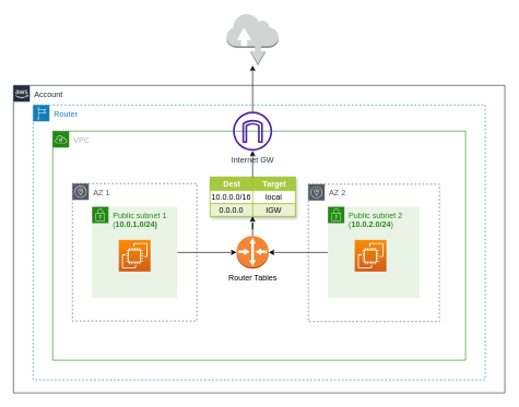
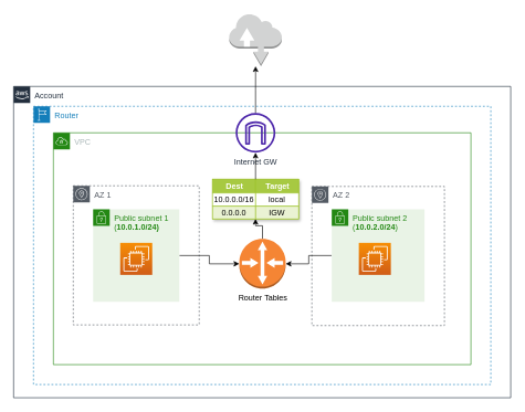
  <mxCell id="0" />
  <mxCell id="1" parent="0" />
  <mxCell id="2" value="Account" style="points=[[0,0],[0.25,0],[0.5,0],[0.75,0],[1,0],[1,0.25],[1,0.5],[1,0.75],[1,1],[0.75,1],[0.5,1],[0.25,1],[0,1],[0,0.75],[0,0.5],[0,0.25]];outlineConnect=0;gradientColor=none;html=1;whiteSpace=wrap;fontSize=12;fontStyle=0;container=1;pointerEvents=0;collapsible=0;recursiveResize=0;shape=mxgraph.aws4.group;grIcon=mxgraph.aws4.group_aws_cloud_alt;strokeColor=#232F3E;fillColor=none;verticalAlign=top;align=left;spacingLeft=30;fontColor=#232F3E;dashed=0;" vertex="1" parent="1"><mxGeometry x="20" y="130" width="750" height="470" as="geometry" /></mxCell>
  <mxCell id="3" value="" style="outlineConnect=0;dashed=0;verticalLabelPosition=bottom;verticalAlign=top;align=center;html=1;shape=mxgraph.aws3.internet;fillColor=#D2D3D3;gradientColor=none;" vertex="1" parent="1"><mxGeometry x="345.25" y="20" width="79.5" height="79.5" as="geometry" /></mxCell>
  <mxCell id="4" value="Router" style="points=[[0,0],[0.25,0],[0.5,0],[0.75,0],[1,0],[1,0.25],[1,0.5],[1,0.75],[1,1],[0.75,1],[0.5,1],[0.25,1],[0,1],[0,0.75],[0,0.5],[0,0.25]];outlineConnect=0;gradientColor=none;html=1;whiteSpace=wrap;fontSize=12;fontStyle=0;container=1;pointerEvents=0;collapsible=0;recursiveResize=0;shape=mxgraph.aws4.group;grIcon=mxgraph.aws4.group_region;strokeColor=#147EBA;fillColor=none;verticalAlign=top;align=left;spacingLeft=30;fontColor=#147EBA;dashed=1;" vertex="1" parent="1"><mxGeometry x="50" y="160" width="690" height="420" as="geometry" /></mxCell>
  <mxCell id="5" value="VPC" style="points=[[0,0],[0.25,0],[0.5,0],[0.75,0],[1,0],[1,0.25],[1,0.5],[1,0.75],[1,1],[0.75,1],[0.5,1],[0.25,1],[0,1],[0,0.75],[0,0.5],[0,0.25]];outlineConnect=0;gradientColor=none;html=1;whiteSpace=wrap;fontSize=12;fontStyle=0;container=1;pointerEvents=0;collapsible=0;recursiveResize=0;shape=mxgraph.aws4.group;grIcon=mxgraph.aws4.group_vpc;strokeColor=#248814;fillColor=none;verticalAlign=top;align=left;spacingLeft=30;fontColor=#AAB7B8;dashed=0;" vertex="1" parent="4"><mxGeometry x="30" y="40" width="630" height="350" as="geometry" /></mxCell>
  <mxCell id="6" value="&lt;div&gt;AZ 2&lt;br&gt;&lt;/div&gt;" style="sketch=0;outlineConnect=0;gradientColor=none;html=1;whiteSpace=wrap;fontSize=12;fontStyle=0;shape=mxgraph.aws4.group;grIcon=mxgraph.aws4.group_availability_zone;strokeColor=#545B64;fillColor=none;verticalAlign=top;align=left;spacingLeft=30;fontColor=#545B64;dashed=1;" vertex="1" parent="5"><mxGeometry x="390" y="81" width="200" height="210" as="geometry" /></mxCell>
  <mxCell id="7" value="AZ 1" style="sketch=0;outlineConnect=0;gradientColor=none;html=1;whiteSpace=wrap;fontSize=12;fontStyle=0;shape=mxgraph.aws4.group;grIcon=mxgraph.aws4.group_availability_zone;strokeColor=#545B64;fillColor=none;verticalAlign=top;align=left;spacingLeft=30;fontColor=#545B64;dashed=1;" vertex="1" parent="5"><mxGeometry x="30" y="80" width="190" height="210" as="geometry" /></mxCell>
  <mxCell id="8" style="edgeStyle=orthogonalEdgeStyle;rounded=0;orthogonalLoop=1;jettySize=auto;html=1;entryX=0.5;entryY=1;entryDx=0;entryDy=0;" edge="1" parent="5" source="9" target="13"><mxGeometry relative="1" as="geometry" /></mxCell>
- <mxCell id="9" value="Router Tables" style="outlineConnect=0;dashed=0;verticalLabelPosition=bottom;verticalAlign=top;align=center;html=1;shape=mxgraph.aws3.router;fillColor=#F58534;gradientColor=none;" vertex="1" parent="5"><mxGeometry x="280.5" y="160.31" width="49" height="50" as="geometry" /></mxCell>
+ <mxCell id="9" value="Router Tables" style="outlineConnect=0;dashed=0;verticalLabelPosition=bottom;verticalAlign=top;align=center;html=1;shape=mxgraph.aws3.router;fillColor=#F58534;gradientColor=none;" vertex="1" parent="5"><mxGeometry x="280.5" y="160.31" width="70" height="75" as="geometry" /></mxCell>
  <mxCell id="10" style="edgeStyle=orthogonalEdgeStyle;rounded=0;orthogonalLoop=1;jettySize=auto;html=1;entryX=0;entryY=0.5;entryDx=0;entryDy=0;entryPerimeter=0;" edge="1" parent="5" source="11" target="9"><mxGeometry relative="1" as="geometry" /></mxCell>
  <mxCell id="11" value="Public subnet 1 (&lt;b&gt;10.0.1.0/24)&lt;/b&gt;" style="points=[[0,0],[0.25,0],[0.5,0],[0.75,0],[1,0],[1,0.25],[1,0.5],[1,0.75],[1,1],[0.75,1],[0.5,1],[0.25,1],[0,1],[0,0.75],[0,0.5],[0,0.25]];outlineConnect=0;gradientColor=none;html=1;whiteSpace=wrap;fontSize=12;fontStyle=0;container=1;pointerEvents=0;collapsible=0;recursiveResize=0;shape=mxgraph.aws4.group;grIcon=mxgraph.aws4.group_security_group;grStroke=0;strokeColor=#248814;fillColor=#E9F3E6;verticalAlign=top;align=left;spacingLeft=30;fontColor=#248814;dashed=0;" vertex="1" parent="5"><mxGeometry x="60" y="115.31" width="130" height="140" as="geometry" /></mxCell>
  <mxCell id="12" value="" style="sketch=0;points=[[0,0,0],[0.25,0,0],[0.5,0,0],[0.75,0,0],[1,0,0],[0,1,0],[0.25,1,0],[0.5,1,0],[0.75,1,0],[1,1,0],[0,0.25,0],[0,0.5,0],[0,0.75,0],[1,0.25,0],[1,0.5,0],[1,0.75,0]];outlineConnect=0;fontColor=#232F3E;gradientColor=#F78E04;gradientDirection=north;fillColor=#D05C17;strokeColor=#ffffff;dashed=0;verticalLabelPosition=bottom;verticalAlign=top;align=center;html=1;fontSize=12;fontStyle=0;aspect=fixed;shape=mxgraph.aws4.resourceIcon;resIcon=mxgraph.aws4.ec2;" vertex="1" parent="11"><mxGeometry x="40.82" y="50.82" width="48.37" height="48.37" as="geometry" /></mxCell>
  <mxCell id="13" value="Assets" style="childLayout=tableLayout;recursiveResize=0;strokeColor=#98bf21;fillColor=#A7C942;shadow=1;" vertex="1" parent="5"><mxGeometry x="240" y="70" width="130" height="60" as="geometry" /></mxCell>
  <mxCell id="14" style="shape=tableRow;horizontal=0;startSize=0;swimlaneHead=0;swimlaneBody=0;top=0;left=0;bottom=0;right=0;dropTarget=0;collapsible=0;recursiveResize=0;expand=0;fontStyle=0;strokeColor=inherit;fillColor=#ffffff;" vertex="1" parent="13"><mxGeometry width="130" height="21" as="geometry" /></mxCell>
  <mxCell id="15" value="Dest" style="connectable=0;recursiveResize=0;strokeColor=inherit;fillColor=#A7C942;align=center;fontStyle=1;fontColor=#FFFFFF;html=1;" vertex="1" parent="14"><mxGeometry width="65" height="21" as="geometry"><mxRectangle width="65" height="21" as="alternateBounds" /></mxGeometry></mxCell>
  <mxCell id="16" value="Target" style="connectable=0;recursiveResize=0;strokeColor=inherit;fillColor=#A7C942;align=center;fontStyle=1;fontColor=#FFFFFF;html=1;" vertex="1" parent="14"><mxGeometry x="65" width="65" height="21" as="geometry"><mxRectangle width="65" height="21" as="alternateBounds" /></mxGeometry></mxCell>
  <mxCell id="17" value="" style="shape=tableRow;horizontal=0;startSize=0;swimlaneHead=0;swimlaneBody=0;top=0;left=0;bottom=0;right=0;dropTarget=0;collapsible=0;recursiveResize=0;expand=0;fontStyle=0;strokeColor=inherit;fillColor=#ffffff;" vertex="1" parent="13"><mxGeometry y="21" width="130" height="20" as="geometry" /></mxCell>
  <mxCell id="18" value="10.0.0.0/16" style="connectable=0;recursiveResize=0;strokeColor=inherit;fillColor=inherit;align=center;whiteSpace=wrap;html=1;" vertex="1" parent="17"><mxGeometry width="65" height="20" as="geometry"><mxRectangle width="65" height="20" as="alternateBounds" /></mxGeometry></mxCell>
  <mxCell id="19" value="local" style="connectable=0;recursiveResize=0;strokeColor=inherit;fillColor=inherit;align=center;whiteSpace=wrap;html=1;" vertex="1" parent="17"><mxGeometry x="65" width="65" height="20" as="geometry"><mxRectangle width="65" height="20" as="alternateBounds" /></mxGeometry></mxCell>
  <mxCell id="20" value="" style="shape=tableRow;horizontal=0;startSize=0;swimlaneHead=0;swimlaneBody=0;top=0;left=0;bottom=0;right=0;dropTarget=0;collapsible=0;recursiveResize=0;expand=0;fontStyle=1;strokeColor=inherit;fillColor=#EAF2D3;" vertex="1" parent="13"><mxGeometry y="41" width="130" height="19" as="geometry" /></mxCell>
  <mxCell id="21" value="0.0.0.0" style="connectable=0;recursiveResize=0;strokeColor=inherit;fillColor=inherit;whiteSpace=wrap;html=1;" vertex="1" parent="20"><mxGeometry width="65" height="19" as="geometry"><mxRectangle width="65" height="19" as="alternateBounds" /></mxGeometry></mxCell>
  <mxCell id="22" value="IGW" style="connectable=0;recursiveResize=0;strokeColor=inherit;fillColor=inherit;whiteSpace=wrap;html=1;" vertex="1" parent="20"><mxGeometry x="65" width="65" height="19" as="geometry"><mxRectangle width="65" height="19" as="alternateBounds" /></mxGeometry></mxCell>
  <mxCell id="23" style="edgeStyle=orthogonalEdgeStyle;rounded=0;orthogonalLoop=1;jettySize=auto;html=1;entryX=1;entryY=0.5;entryDx=0;entryDy=0;entryPerimeter=0;" edge="1" parent="5" source="24" target="9"><mxGeometry relative="1" as="geometry" /></mxCell>
  <mxCell id="24" value="Public subnet 2 (&lt;b&gt;10.0.2.0/24&lt;/b&gt;)" style="points=[[0,0],[0.25,0],[0.5,0],[0.75,0],[1,0],[1,0.25],[1,0.5],[1,0.75],[1,1],[0.75,1],[0.5,1],[0.25,1],[0,1],[0,0.75],[0,0.5],[0,0.25]];outlineConnect=0;gradientColor=none;html=1;whiteSpace=wrap;fontSize=12;fontStyle=0;container=1;pointerEvents=0;collapsible=0;recursiveResize=0;shape=mxgraph.aws4.group;grIcon=mxgraph.aws4.group_security_group;grStroke=0;strokeColor=#248814;fillColor=#E9F3E6;verticalAlign=top;align=left;spacingLeft=30;fontColor=#248814;dashed=0;" vertex="1" parent="5"><mxGeometry x="420" y="115.31" width="140" height="140" as="geometry" /></mxCell>
  <mxCell id="25" value="" style="sketch=0;points=[[0,0,0],[0.25,0,0],[0.5,0,0],[0.75,0,0],[1,0,0],[0,1,0],[0.25,1,0],[0.5,1,0],[0.75,1,0],[1,1,0],[0,0.25,0],[0,0.5,0],[0,0.75,0],[1,0.25,0],[1,0.5,0],[1,0.75,0]];outlineConnect=0;fontColor=#232F3E;gradientColor=#F78E04;gradientDirection=north;fillColor=#D05C17;strokeColor=#ffffff;dashed=0;verticalLabelPosition=bottom;verticalAlign=top;align=center;html=1;fontSize=12;fontStyle=0;aspect=fixed;shape=mxgraph.aws4.resourceIcon;resIcon=mxgraph.aws4.ec2;" vertex="1" parent="24"><mxGeometry x="40.82" y="50.82" width="48.37" height="48.37" as="geometry" /></mxCell>
  <mxCell id="26" value="Internet GW" style="sketch=0;outlineConnect=0;fontColor=#232F3E;gradientColor=none;fillColor=#4D27AA;strokeColor=none;dashed=0;verticalLabelPosition=bottom;verticalAlign=top;align=center;html=1;fontSize=12;fontStyle=0;aspect=fixed;pointerEvents=1;shape=mxgraph.aws4.internet_gateway;" vertex="1" parent="5"><mxGeometry x="275" y="-30" width="60" height="60" as="geometry" /></mxCell>
  <mxCell id="27" style="edgeStyle=orthogonalEdgeStyle;rounded=0;orthogonalLoop=1;jettySize=auto;html=1;" edge="1" parent="5" source="14" target="26"><mxGeometry relative="1" as="geometry" /></mxCell>
  <mxCell id="28" style="edgeStyle=orthogonalEdgeStyle;rounded=0;orthogonalLoop=1;jettySize=auto;html=1;" edge="1" parent="1" source="26" target="3"><mxGeometry relative="1" as="geometry" /></mxCell>
